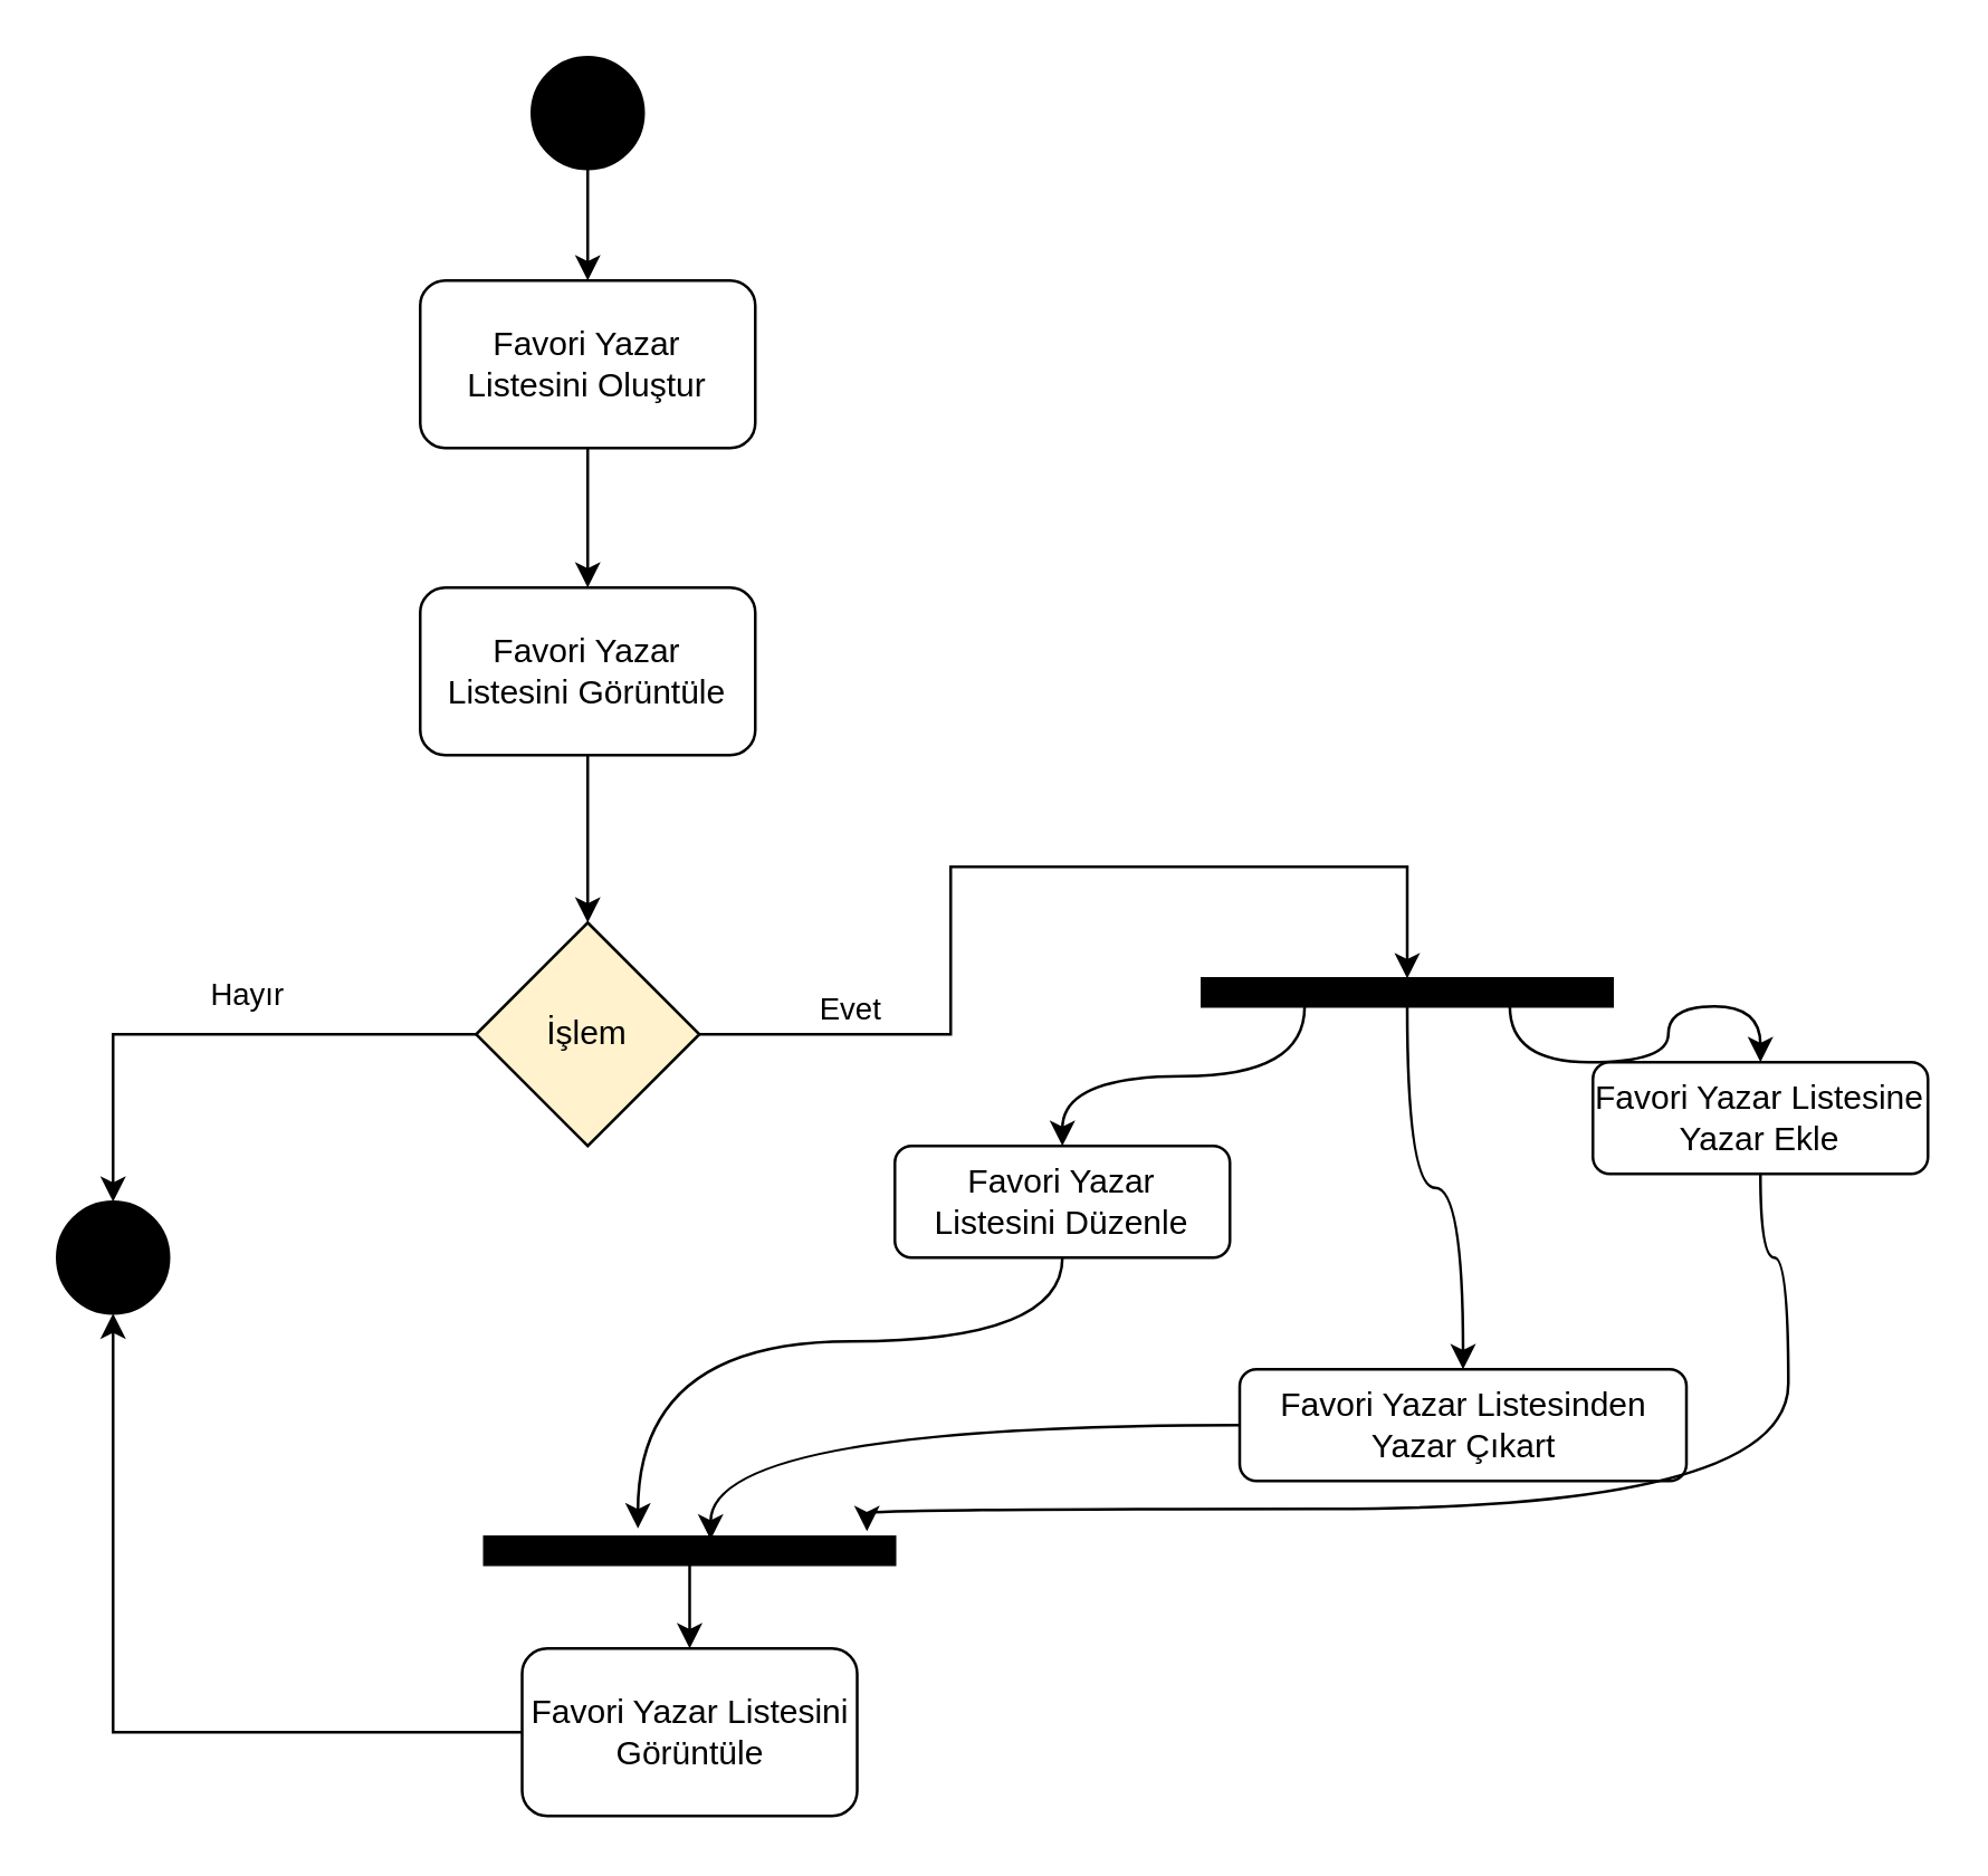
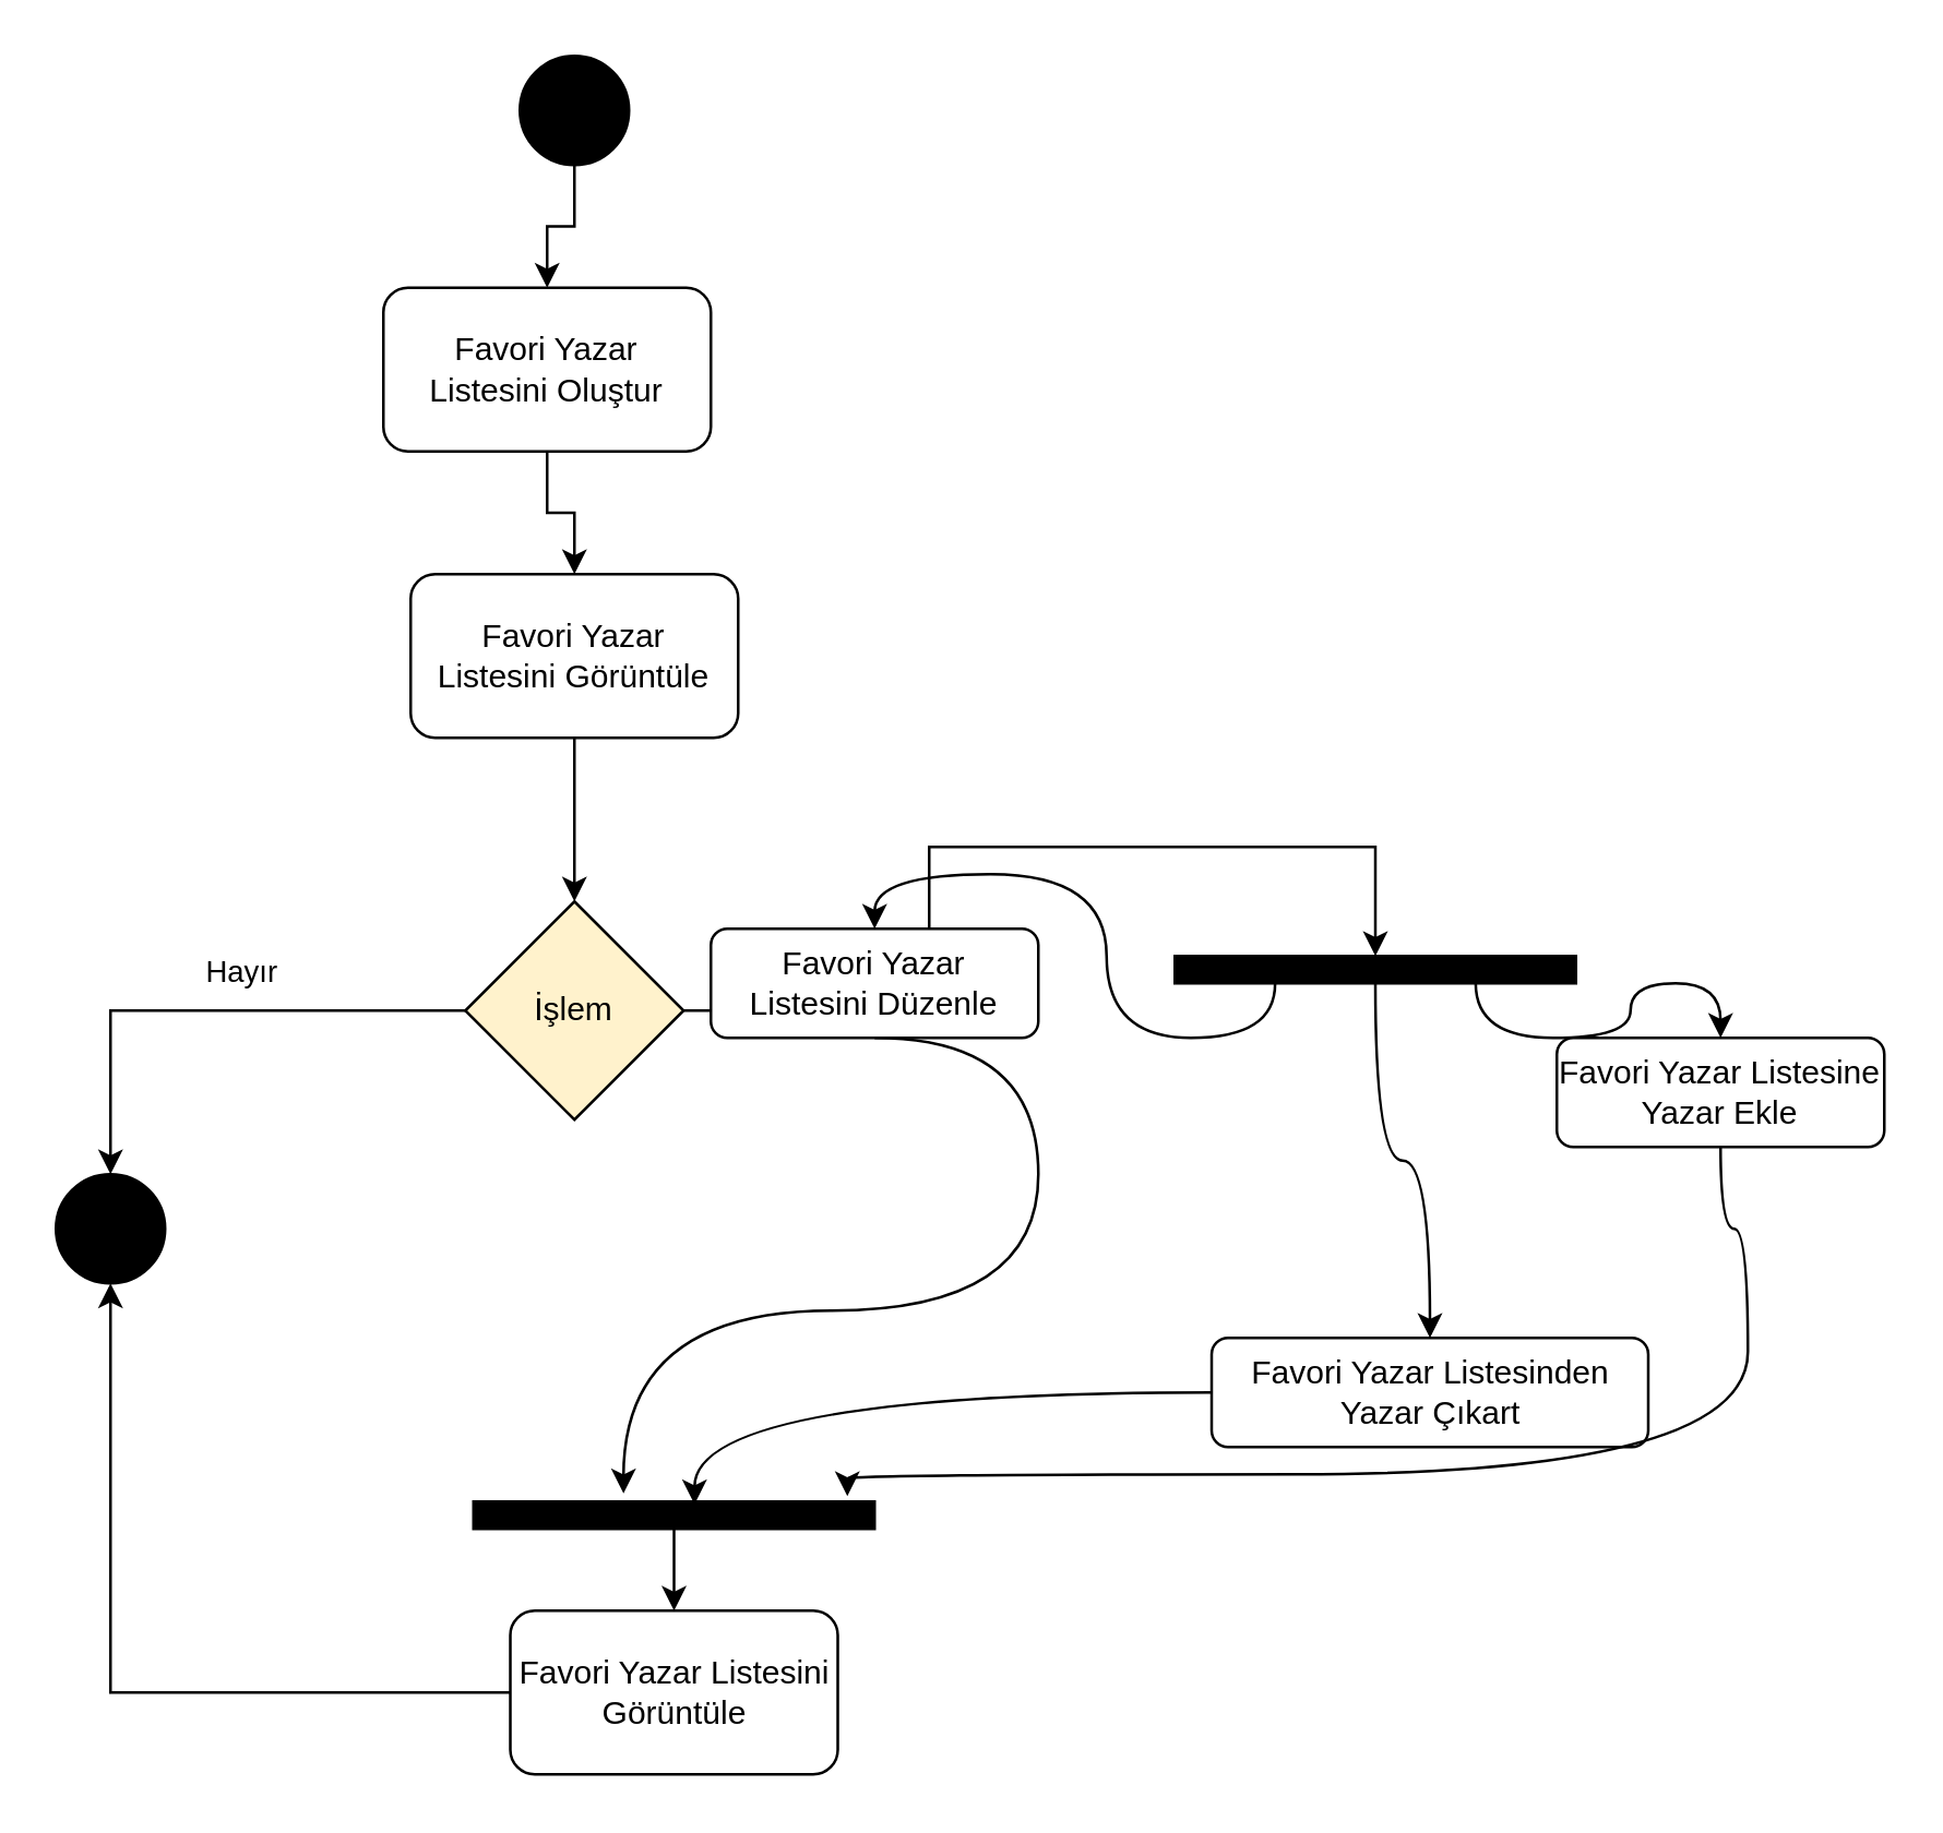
  <mxCell id="0" />
  <mxCell id="1" parent="0" />
  <mxCell id="2" style="edgeStyle=orthogonalEdgeStyle;rounded=0;orthogonalLoop=1;jettySize=auto;html=1;exitX=0.5;exitY=1;exitDx=0;exitDy=0;entryX=0.5;entryY=0;entryDx=0;entryDy=0;" edge="1" parent="1" source="3" target="6"><mxGeometry relative="1" as="geometry" /></mxCell>
  <mxCell id="3" value="" style="ellipse;whiteSpace=wrap;html=1;rounded=0;shadow=0;comic=0;labelBackgroundColor=none;strokeWidth=1;fillColor=#000000;fontFamily=Verdana;fontSize=12;align=center;" vertex="1" parent="1"><mxGeometry x="190" y="20" width="40" height="40" as="geometry" /></mxCell>
  <mxCell id="4" value="" style="ellipse;whiteSpace=wrap;html=1;rounded=0;shadow=0;comic=0;labelBackgroundColor=none;strokeWidth=1;fillColor=#000000;fontFamily=Verdana;fontSize=12;align=center;" vertex="1" parent="1"><mxGeometry x="20" y="430" width="40" height="40" as="geometry" /></mxCell>
  <mxCell id="5" style="edgeStyle=orthogonalEdgeStyle;rounded=0;orthogonalLoop=1;jettySize=auto;html=1;exitX=0.5;exitY=1;exitDx=0;exitDy=0;entryX=0.5;entryY=0;entryDx=0;entryDy=0;" edge="1" parent="1" source="6" target="8"><mxGeometry relative="1" as="geometry" /></mxCell>
- <mxCell id="6" value="Favori Yazar&lt;br&gt;Listesini Oluştur" style="rounded=1;whiteSpace=wrap;html=1;" vertex="1" parent="1"><mxGeometry x="150" y="100" width="120" height="60" as="geometry" /></mxCell>
+ <mxCell id="6" value="Favori Yazar&lt;br&gt;Listesini Oluştur" style="rounded=1;whiteSpace=wrap;html=1;" vertex="1" parent="1"><mxGeometry x="140" y="105" width="120" height="60" as="geometry" /></mxCell>
  <mxCell id="7" style="edgeStyle=orthogonalEdgeStyle;rounded=0;orthogonalLoop=1;jettySize=auto;html=1;exitX=0.5;exitY=1;exitDx=0;exitDy=0;" edge="1" parent="1" source="8" target="13"><mxGeometry relative="1" as="geometry" /></mxCell>
  <mxCell id="8" value="Favori Yazar&lt;br&gt;Listesini Görüntüle" style="rounded=1;whiteSpace=wrap;html=1;" vertex="1" parent="1"><mxGeometry x="150" y="210" width="120" height="60" as="geometry" /></mxCell>
  <mxCell id="9" style="edgeStyle=orthogonalEdgeStyle;rounded=0;orthogonalLoop=1;jettySize=auto;html=1;exitX=1;exitY=0.5;exitDx=0;exitDy=0;entryX=0.5;entryY=0;entryDx=0;entryDy=0;" edge="1" parent="1" source="13" target="17"><mxGeometry relative="1" as="geometry" /></mxCell>
  <mxCell id="10" value="Evet" style="edgeLabel;html=1;align=center;verticalAlign=middle;resizable=0;points=[];" vertex="1" connectable="0" parent="9"><mxGeometry x="-0.094" relative="1" as="geometry"><mxPoint x="-47" y="50" as="offset" /></mxGeometry></mxCell>
  <mxCell id="11" style="edgeStyle=orthogonalEdgeStyle;rounded=0;orthogonalLoop=1;jettySize=auto;html=1;exitX=0;exitY=0.5;exitDx=0;exitDy=0;entryX=0.5;entryY=0;entryDx=0;entryDy=0;" edge="1" parent="1" source="13" target="4"><mxGeometry relative="1" as="geometry" /></mxCell>
  <mxCell id="12" value="Hayır&lt;br&gt;" style="edgeLabel;html=1;align=center;verticalAlign=middle;resizable=0;points=[];" vertex="1" connectable="0" parent="11"><mxGeometry x="-0.126" y="-3" relative="1" as="geometry"><mxPoint y="-12" as="offset" /></mxGeometry></mxCell>
  <mxCell id="13" value="İşlem" style="rhombus;whiteSpace=wrap;html=1;fillColor=#fff2cc;" vertex="1" parent="1"><mxGeometry x="170" y="330" width="80" height="80" as="geometry" /></mxCell>
  <mxCell id="14" style="edgeStyle=orthogonalEdgeStyle;orthogonalLoop=1;jettySize=auto;html=1;exitX=0.25;exitY=1;exitDx=0;exitDy=0;entryX=0.5;entryY=0;entryDx=0;entryDy=0;curved=1;" edge="1" parent="1" source="17" target="19"><mxGeometry relative="1" as="geometry" /></mxCell>
  <mxCell id="15" style="edgeStyle=orthogonalEdgeStyle;curved=1;orthogonalLoop=1;jettySize=auto;html=1;exitX=0.5;exitY=1;exitDx=0;exitDy=0;entryX=0.5;entryY=0;entryDx=0;entryDy=0;" edge="1" parent="1" source="17" target="21"><mxGeometry relative="1" as="geometry" /></mxCell>
  <mxCell id="16" style="edgeStyle=orthogonalEdgeStyle;curved=1;orthogonalLoop=1;jettySize=auto;html=1;exitX=0.75;exitY=1;exitDx=0;exitDy=0;entryX=0.5;entryY=0;entryDx=0;entryDy=0;" edge="1" parent="1" source="17" target="23"><mxGeometry relative="1" as="geometry" /></mxCell>
  <mxCell id="17" value="" style="whiteSpace=wrap;html=1;rounded=0;shadow=0;comic=0;labelBackgroundColor=none;strokeWidth=1;fontFamily=Verdana;fontSize=12;align=center;rotation=0;fillColor=#000000;" vertex="1" parent="1"><mxGeometry x="430" y="350" width="147" height="10" as="geometry" /></mxCell>
  <mxCell id="18" style="edgeStyle=orthogonalEdgeStyle;curved=1;orthogonalLoop=1;jettySize=auto;html=1;exitX=0.5;exitY=1;exitDx=0;exitDy=0;entryX=0.374;entryY=-0.3;entryDx=0;entryDy=0;entryPerimeter=0;" edge="1" parent="1" source="19" target="25"><mxGeometry relative="1" as="geometry"><Array as="points"><mxPoint x="380" y="480" /><mxPoint x="228" y="480" /></Array></mxGeometry></mxCell>
- <mxCell id="19" value="Favori Yazar&lt;br&gt;Listesini Düzenle" style="rounded=1;whiteSpace=wrap;html=1;" vertex="1" parent="1"><mxGeometry x="320" y="410" width="120" height="40" as="geometry" /></mxCell>
+ <mxCell id="19" value="Favori Yazar&lt;br&gt;Listesini Düzenle" style="rounded=1;whiteSpace=wrap;html=1;" vertex="1" parent="1"><mxGeometry x="260" y="340" width="120" height="40" as="geometry" /></mxCell>
  <mxCell id="20" style="edgeStyle=orthogonalEdgeStyle;curved=1;orthogonalLoop=1;jettySize=auto;html=1;exitX=0;exitY=0.5;exitDx=0;exitDy=0;entryX=0.551;entryY=0.1;entryDx=0;entryDy=0;entryPerimeter=0;strokeColor=#000000;" edge="1" parent="1" source="21" target="25"><mxGeometry relative="1" as="geometry" /></mxCell>
  <mxCell id="21" value="Favori Yazar Listesinden Yazar Çıkart" style="rounded=1;whiteSpace=wrap;html=1;" vertex="1" parent="1"><mxGeometry x="443.5" y="490" width="160" height="40" as="geometry" /></mxCell>
  <mxCell id="22" style="edgeStyle=orthogonalEdgeStyle;curved=1;orthogonalLoop=1;jettySize=auto;html=1;exitX=0.5;exitY=1;exitDx=0;exitDy=0;entryX=0.932;entryY=-0.2;entryDx=0;entryDy=0;entryPerimeter=0;strokeColor=#000000;" edge="1" parent="1" source="23" target="25"><mxGeometry relative="1" as="geometry"><Array as="points"><mxPoint x="640" y="450" /><mxPoint x="640" y="540" /><mxPoint x="310" y="540" /></Array></mxGeometry></mxCell>
  <mxCell id="23" value="Favori Yazar Listesine Yazar Ekle" style="rounded=1;whiteSpace=wrap;html=1;" vertex="1" parent="1"><mxGeometry x="570" y="380" width="120" height="40" as="geometry" /></mxCell>
  <mxCell id="24" style="edgeStyle=orthogonalEdgeStyle;curved=1;orthogonalLoop=1;jettySize=auto;html=1;exitX=0.5;exitY=1;exitDx=0;exitDy=0;entryX=0.5;entryY=0;entryDx=0;entryDy=0;" edge="1" parent="1" source="25" target="27"><mxGeometry relative="1" as="geometry" /></mxCell>
  <mxCell id="25" value="" style="whiteSpace=wrap;html=1;rounded=0;shadow=0;comic=0;labelBackgroundColor=none;strokeWidth=1;fontFamily=Verdana;fontSize=12;align=center;rotation=0;fillColor=#000000;" vertex="1" parent="1"><mxGeometry x="173" y="550" width="147" height="10" as="geometry" /></mxCell>
  <mxCell id="26" style="edgeStyle=orthogonalEdgeStyle;rounded=0;orthogonalLoop=1;jettySize=auto;html=1;entryX=0.5;entryY=1;entryDx=0;entryDy=0;" edge="1" parent="1" source="27" target="4"><mxGeometry relative="1" as="geometry" /></mxCell>
  <mxCell id="27" value="Favori Yazar Listesini Görüntüle" style="rounded=1;whiteSpace=wrap;html=1;" vertex="1" parent="1"><mxGeometry x="186.5" y="590" width="120" height="60" as="geometry" /></mxCell>
